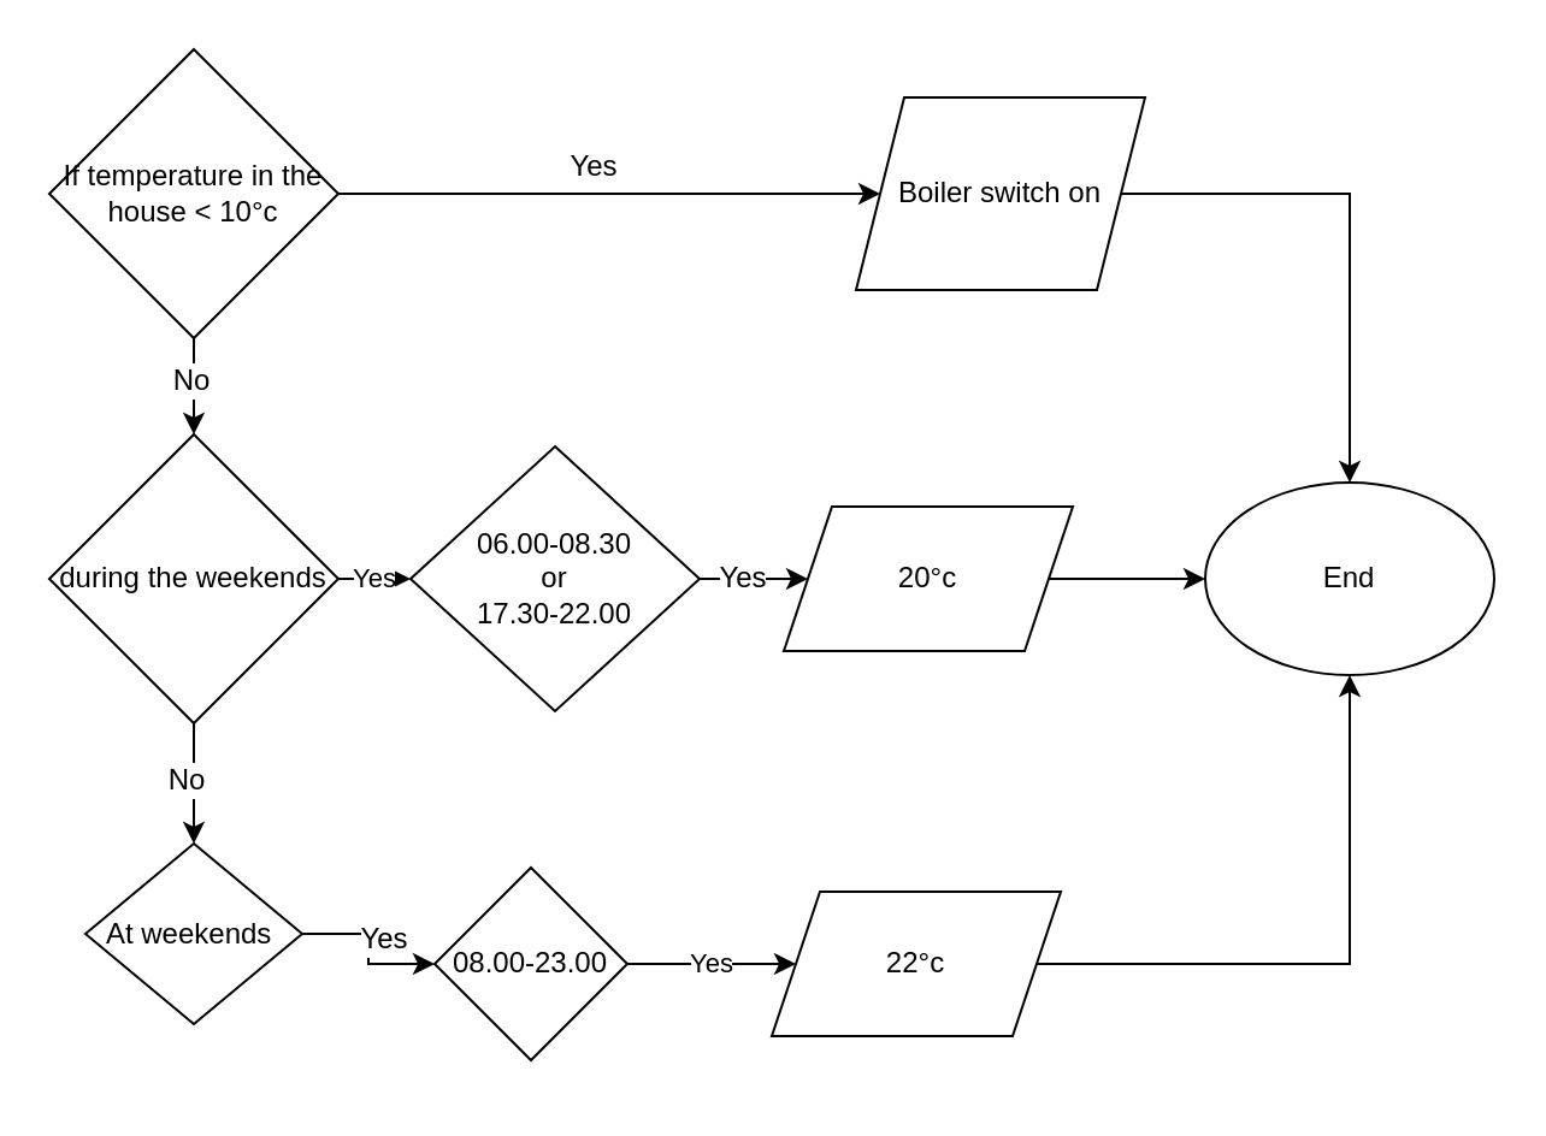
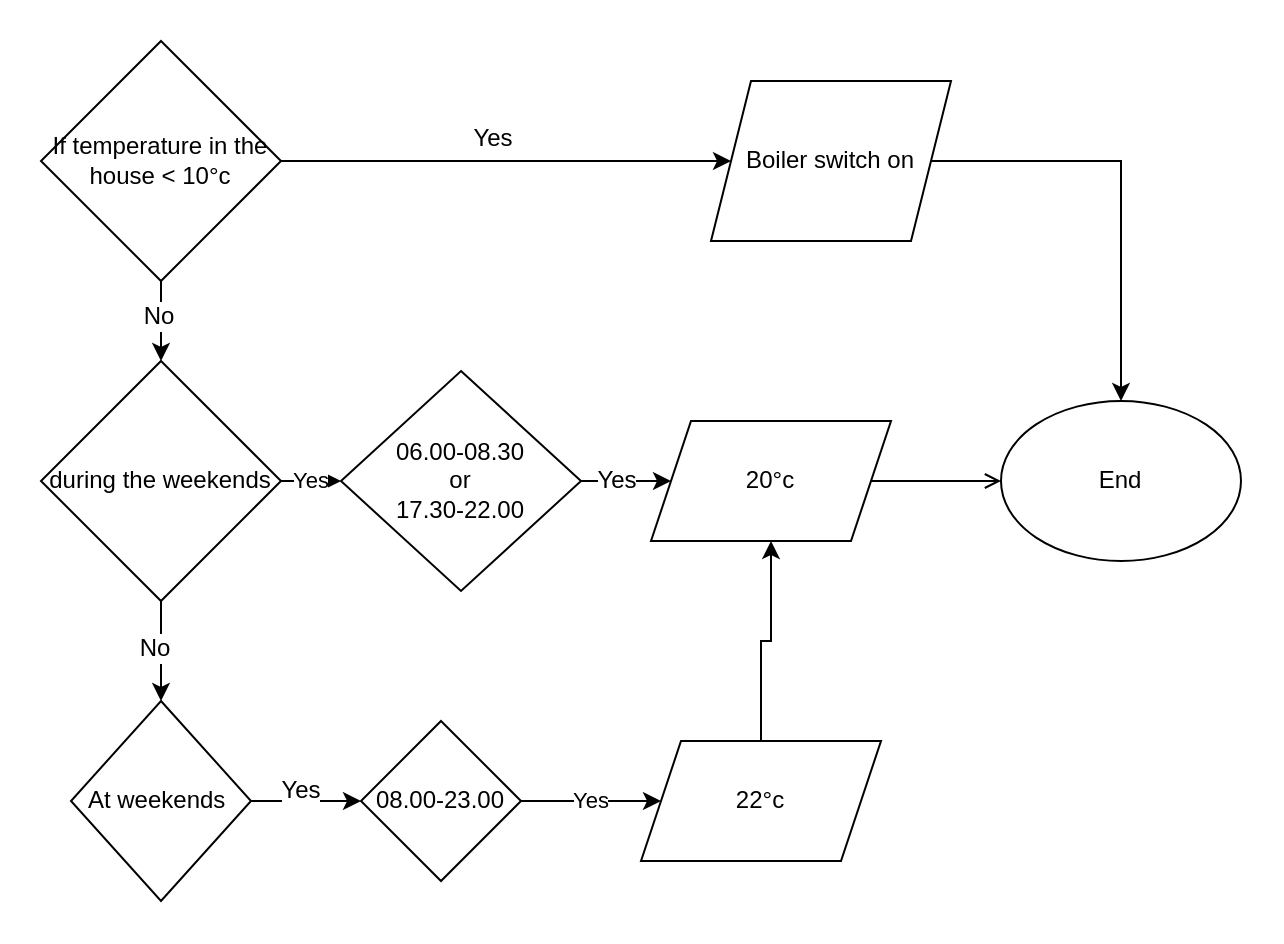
  <mxCell id="0" />
  <mxCell id="1" parent="0" />
  <mxCell id="2" style="edgeStyle=orthogonalEdgeStyle;rounded=0;orthogonalLoop=1;jettySize=auto;html=1;" edge="1" parent="1" source="4" target="17"><mxGeometry relative="1" as="geometry"><mxPoint x="170" y="400" as="targetPoint" /></mxGeometry></mxCell>
  <mxCell id="3" value="Yes" style="edgeLabel;html=1;align=center;verticalAlign=middle;resizable=0;points=[];fontSize=12;fontFamily=Helvetica;fontColor=default;" vertex="1" connectable="0" parent="2"><mxGeometry x="-0.14" y="6" relative="1" as="geometry"><mxPoint as="offset" /></mxGeometry></mxCell>
- <mxCell id="4" value="At weekends&amp;nbsp;" style="rhombus;whiteSpace=wrap;html=1;" vertex="1" parent="1"><mxGeometry x="35" y="350" width="90" height="75" as="geometry" /></mxCell>
+ <mxCell id="4" value="At weekends&amp;nbsp;" style="rhombus;whiteSpace=wrap;html=1;" vertex="1" parent="1"><mxGeometry x="35" y="350" width="90" height="100" as="geometry" /></mxCell>
  <mxCell id="5" style="edgeStyle=orthogonalEdgeStyle;rounded=0;orthogonalLoop=1;jettySize=auto;html=1;" edge="1" parent="1" source="7"><mxGeometry relative="1" as="geometry"><mxPoint x="80" y="180" as="targetPoint" /></mxGeometry></mxCell>
  <mxCell id="6" value="No" style="edgeLabel;html=1;align=center;verticalAlign=middle;resizable=0;points=[];fontSize=12;fontFamily=Helvetica;fontColor=default;" vertex="1" connectable="0" parent="5"><mxGeometry x="-0.178" y="-2" relative="1" as="geometry"><mxPoint as="offset" /></mxGeometry></mxCell>
  <mxCell id="7" value="If temperature in the house &amp;lt; 10°c" style="rhombus;whiteSpace=wrap;html=1;" vertex="1" parent="1"><mxGeometry x="20" y="20" width="120" height="120" as="geometry" /></mxCell>
  <mxCell id="8" style="edgeStyle=orthogonalEdgeStyle;rounded=0;orthogonalLoop=1;jettySize=auto;html=1;fontFamily=Helvetica;fontSize=12;fontColor=default;" edge="1" parent="1" source="9" target="24"><mxGeometry relative="1" as="geometry"><mxPoint x="540" y="190" as="targetPoint" /></mxGeometry></mxCell>
  <mxCell id="9" value="Boiler switch on" style="shape=parallelogram;perimeter=parallelogramPerimeter;whiteSpace=wrap;html=1;fixedSize=1;" vertex="1" parent="1"><mxGeometry x="355" y="40" width="120" height="80" as="geometry" /></mxCell>
  <mxCell id="10" value="Yes" style="edgeStyle=orthogonalEdgeStyle;rounded=0;orthogonalLoop=1;jettySize=auto;html=1;" edge="1" parent="1" source="13" target="15"><mxGeometry relative="1" as="geometry"><mxPoint x="180" y="240" as="targetPoint" /></mxGeometry></mxCell>
  <mxCell id="11" style="edgeStyle=orthogonalEdgeStyle;rounded=0;orthogonalLoop=1;jettySize=auto;html=1;" edge="1" parent="1" source="13" target="4"><mxGeometry relative="1" as="geometry"><mxPoint x="80" y="340" as="targetPoint" /></mxGeometry></mxCell>
  <mxCell id="12" value="No" style="edgeLabel;html=1;align=center;verticalAlign=middle;resizable=0;points=[];fontSize=12;fontFamily=Helvetica;fontColor=default;" vertex="1" connectable="0" parent="11"><mxGeometry x="-0.066" y="-4" relative="1" as="geometry"><mxPoint as="offset" /></mxGeometry></mxCell>
  <mxCell id="13" value="during the weekends" style="rhombus;whiteSpace=wrap;html=1;" vertex="1" parent="1"><mxGeometry x="20" y="180" width="120" height="120" as="geometry" /></mxCell>
  <mxCell id="14" value="Yes" style="edgeStyle=orthogonalEdgeStyle;rounded=0;orthogonalLoop=1;jettySize=auto;html=1;fontFamily=Helvetica;fontSize=12;fontColor=default;" edge="1" parent="1" source="15" target="23"><mxGeometry relative="1" as="geometry"><mxPoint x="370" y="240" as="targetPoint" /></mxGeometry></mxCell>
  <mxCell id="15" value="06.00-08.30&lt;br&gt;or&lt;br&gt;17.30-22.00" style="rhombus;whiteSpace=wrap;html=1;" vertex="1" parent="1"><mxGeometry x="170" y="185" width="120" height="110" as="geometry" /></mxCell>
  <mxCell id="16" value="Yes" style="edgeStyle=orthogonalEdgeStyle;rounded=0;orthogonalLoop=1;jettySize=auto;html=1;" edge="1" parent="1" source="17" target="21"><mxGeometry relative="1" as="geometry"><mxPoint x="310" y="400" as="targetPoint" /></mxGeometry></mxCell>
  <mxCell id="17" value="08.00-23.00" style="rhombus;whiteSpace=wrap;html=1;" vertex="1" parent="1"><mxGeometry x="180" y="360" width="80" height="80" as="geometry" /></mxCell>
  <mxCell id="18" style="edgeStyle=orthogonalEdgeStyle;rounded=0;orthogonalLoop=1;jettySize=auto;html=1;entryX=0;entryY=0.5;entryDx=0;entryDy=0;" edge="1" parent="1" source="7" target="9"><mxGeometry relative="1" as="geometry"><mxPoint x="190" y="80" as="targetPoint" /></mxGeometry></mxCell>
  <mxCell id="19" value="Yes" style="edgeLabel;html=1;align=center;verticalAlign=middle;resizable=0;points=[];fontSize=12;fontFamily=Helvetica;fontColor=default;" vertex="1" connectable="0" parent="18"><mxGeometry x="-0.065" y="12" relative="1" as="geometry"><mxPoint as="offset" /></mxGeometry></mxCell>
- <mxCell id="20" style="edgeStyle=orthogonalEdgeStyle;rounded=0;orthogonalLoop=1;jettySize=auto;html=1;fontFamily=Helvetica;fontSize=12;fontColor=default;entryX=0.5;entryY=1;entryDx=0;entryDy=0;entryPerimeter=0;" edge="1" parent="1" source="21" target="24"><mxGeometry relative="1" as="geometry"><mxPoint x="560" y="290" as="targetPoint" /></mxGeometry></mxCell>
+ <mxCell id="20" style="edgeStyle=orthogonalEdgeStyle;rounded=0;orthogonalLoop=1;jettySize=auto;html=1;fontFamily=Helvetica;fontSize=12;fontColor=default;" edge="1" parent="1" source="21" target="23"><mxGeometry relative="1" as="geometry"><mxPoint x="560" y="290" as="targetPoint" /></mxGeometry></mxCell>
  <mxCell id="21" value="22°c" style="shape=parallelogram;perimeter=parallelogramPerimeter;whiteSpace=wrap;html=1;fixedSize=1;" vertex="1" parent="1"><mxGeometry x="320" y="370" width="120" height="60" as="geometry" /></mxCell>
- <mxCell id="22" style="edgeStyle=orthogonalEdgeStyle;rounded=0;orthogonalLoop=1;jettySize=auto;html=1;entryX=0;entryY=0.5;entryDx=0;entryDy=0;fontFamily=Helvetica;fontSize=12;fontColor=default;" edge="1" parent="1" source="23" target="24"><mxGeometry relative="1" as="geometry" /></mxCell>
+ <mxCell id="22" style="edgeStyle=orthogonalEdgeStyle;rounded=0;orthogonalLoop=1;jettySize=auto;html=1;entryX=0;entryY=0.5;entryDx=0;entryDy=0;fontFamily=Helvetica;fontSize=12;fontColor=default;endArrow=open;" edge="1" parent="1" source="23" target="24"><mxGeometry relative="1" as="geometry" /></mxCell>
  <mxCell id="23" value="20°c" style="shape=parallelogram;perimeter=parallelogramPerimeter;whiteSpace=wrap;html=1;fixedSize=1;strokeColor=default;fontFamily=Helvetica;fontSize=12;fontColor=default;fillColor=default;" vertex="1" parent="1"><mxGeometry x="325" y="210" width="120" height="60" as="geometry" /></mxCell>
  <mxCell id="24" value="End" style="ellipse;whiteSpace=wrap;html=1;strokeColor=default;fontFamily=Helvetica;fontSize=12;fontColor=default;fillColor=default;" vertex="1" parent="1"><mxGeometry x="500" y="200" width="120" height="80" as="geometry" /></mxCell>
